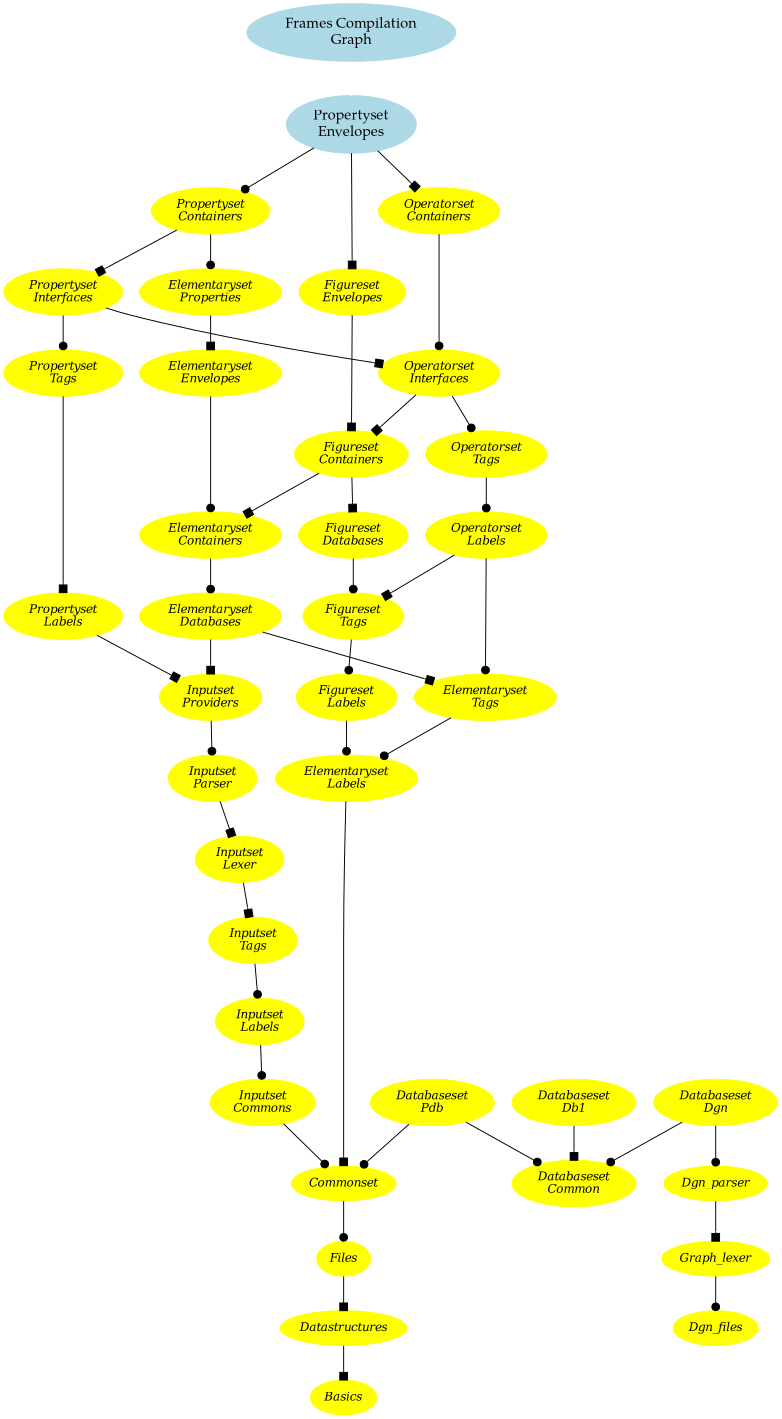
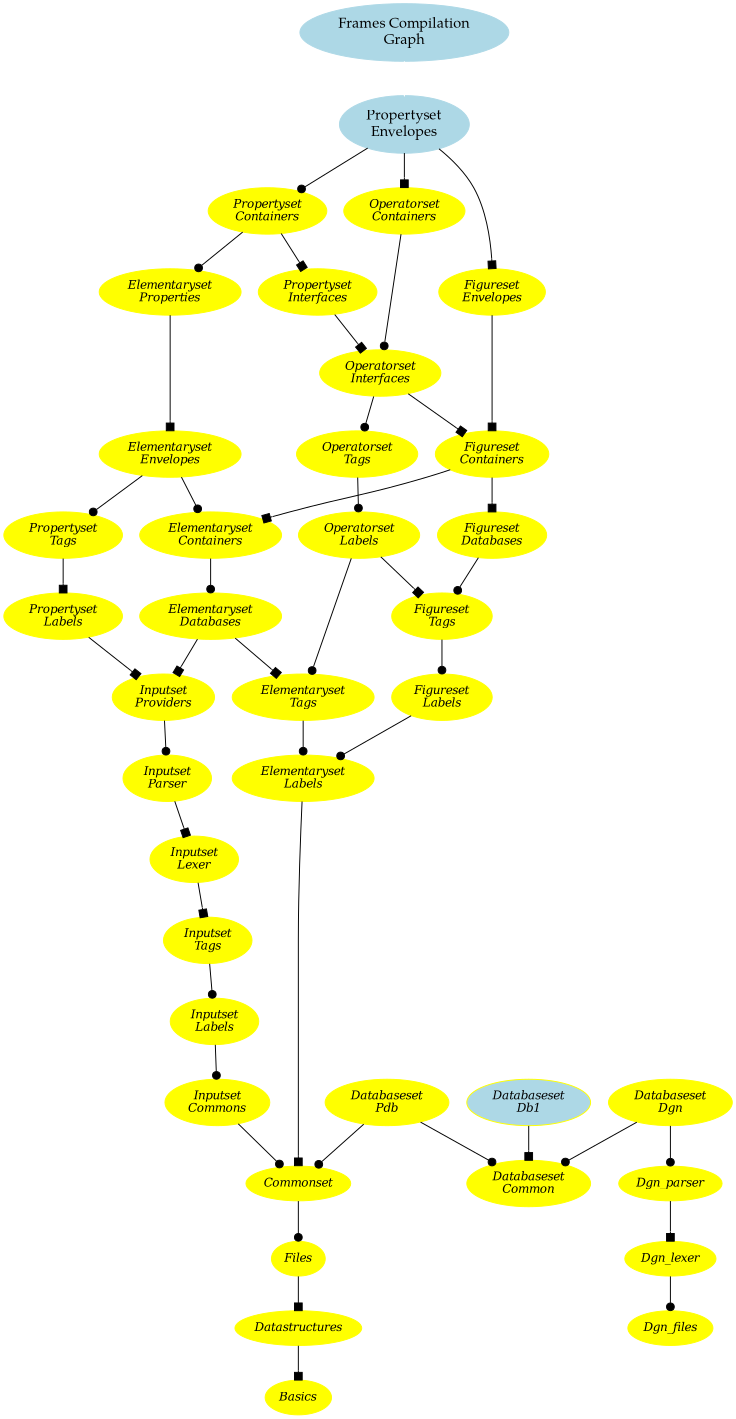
  digraph {
    node [color=yellow fontcolor=black fontname="Palatino-Italic" fontsize=12 style=filled]
    edge [arrowhead=dot]
    "Frames Compilation\nGraph" [color=lightblue fontname=Palatino fontsize=15]
    "Propertyset\nEnvelopes" [color=lightblue fontname=Palatino fontsize=15]
    "Propertyset\nContainers"
    "Operatorset\nContainers"
    "Figureset\nEnvelopes"
    "Propertyset\nInterfaces"
    "Elementaryset\nProperties"
    "Operatorset\nInterfaces"
    "Figureset\nContainers"
    "Propertyset\nTags"
    "Elementaryset\nEnvelopes"
    "Operatorset\nTags"
    "Figureset\nDatabases"
    "Elementaryset\nContainers"
    "Propertyset\nLabels"
    "Operatorset\nLabels"
    "Inputset\nProviders"
    "Inputset\nParser"
    "Inputset\nLexer"
    "Figureset\nTags"
    "Elementaryset\nTags"
    "Elementaryset\nDatabases"
    "Figureset\nLabels"
    "Elementaryset\nLabels"
    Commonset
    Files
    Datastructures
    "Databaseset\nDgn"
    Dgn_parser
    "Databaseset\nCommon"
-   Dgn_lexer [label=Graph_lexer]
+   Dgn_lexer
    Dgn_files
    "Databaseset\nPdb"
-   "Databaseset\nDb1"
+   "Databaseset\nDb1" [fillcolor=lightblue]
    "Inputset\nTags"
    "Inputset\nLabels"
    "Inputset\nCommons"
    Basics
    "Frames Compilation\nGraph" -> "Propertyset\nEnvelopes" [color=white arrowhead=""]
    "Propertyset\nEnvelopes" -> "Propertyset\nContainers"
    "Propertyset\nEnvelopes" -> "Operatorset\nContainers" [arrowhead=box]
    "Propertyset\nEnvelopes" -> "Figureset\nEnvelopes" [arrowhead=box]
    "Propertyset\nContainers" -> "Propertyset\nInterfaces" [arrowhead=box]
    "Propertyset\nContainers" -> "Elementaryset\nProperties"
    "Operatorset\nContainers" -> "Operatorset\nInterfaces"
    "Figureset\nEnvelopes" -> "Figureset\nContainers" [arrowhead=box]
    "Propertyset\nInterfaces" -> "Operatorset\nInterfaces" [arrowhead=box]
-   "Propertyset\nInterfaces" -> "Propertyset\nTags"
+   "Elementaryset\nEnvelopes" -> "Propertyset\nTags"
    "Elementaryset\nProperties" -> "Elementaryset\nEnvelopes" [arrowhead=box]
    "Operatorset\nInterfaces" -> "Figureset\nContainers" [arrowhead=box]
    "Operatorset\nInterfaces" -> "Operatorset\nTags"
    "Figureset\nContainers" -> "Figureset\nDatabases" [arrowhead=box]
    "Figureset\nContainers" -> "Elementaryset\nContainers" [arrowhead=box]
    "Propertyset\nTags" -> "Propertyset\nLabels" [arrowhead=box]
    "Elementaryset\nEnvelopes" -> "Elementaryset\nContainers"
    "Operatorset\nTags" -> "Operatorset\nLabels"
    "Figureset\nDatabases" -> "Figureset\nTags"
    "Elementaryset\nContainers" -> "Elementaryset\nDatabases"
    "Propertyset\nLabels" -> "Inputset\nProviders" [arrowhead=box]
    "Operatorset\nLabels" -> "Figureset\nTags" [arrowhead=box]
    "Operatorset\nLabels" -> "Elementaryset\nTags"
    "Inputset\nProviders" -> "Inputset\nParser"
    "Inputset\nParser" -> "Inputset\nLexer" [arrowhead=box]
    "Inputset\nLexer" -> "Inputset\nTags" [arrowhead=box]
    "Figureset\nTags" -> "Figureset\nLabels"
    "Elementaryset\nTags" -> "Elementaryset\nLabels"
    "Elementaryset\nDatabases" -> "Inputset\nProviders" [arrowhead=box]
    "Elementaryset\nDatabases" -> "Elementaryset\nTags" [arrowhead=box]
    "Figureset\nLabels" -> "Elementaryset\nLabels"
    "Elementaryset\nLabels" -> Commonset [arrowhead=box]
    Commonset -> Files
    Files -> Datastructures [arrowhead=box]
    Datastructures -> Basics [arrowhead=box]
    "Databaseset\nDgn" -> Dgn_parser
    "Databaseset\nDgn" -> "Databaseset\nCommon"
    Dgn_parser -> Dgn_lexer [arrowhead=box]
    Dgn_lexer -> Dgn_files
    "Databaseset\nPdb" -> Commonset
    "Databaseset\nPdb" -> "Databaseset\nCommon"
    "Databaseset\nDb1" -> "Databaseset\nCommon" [arrowhead=box]
    "Inputset\nTags" -> "Inputset\nLabels"
    "Inputset\nLabels" -> "Inputset\nCommons"
    "Inputset\nCommons" -> Commonset
  }
